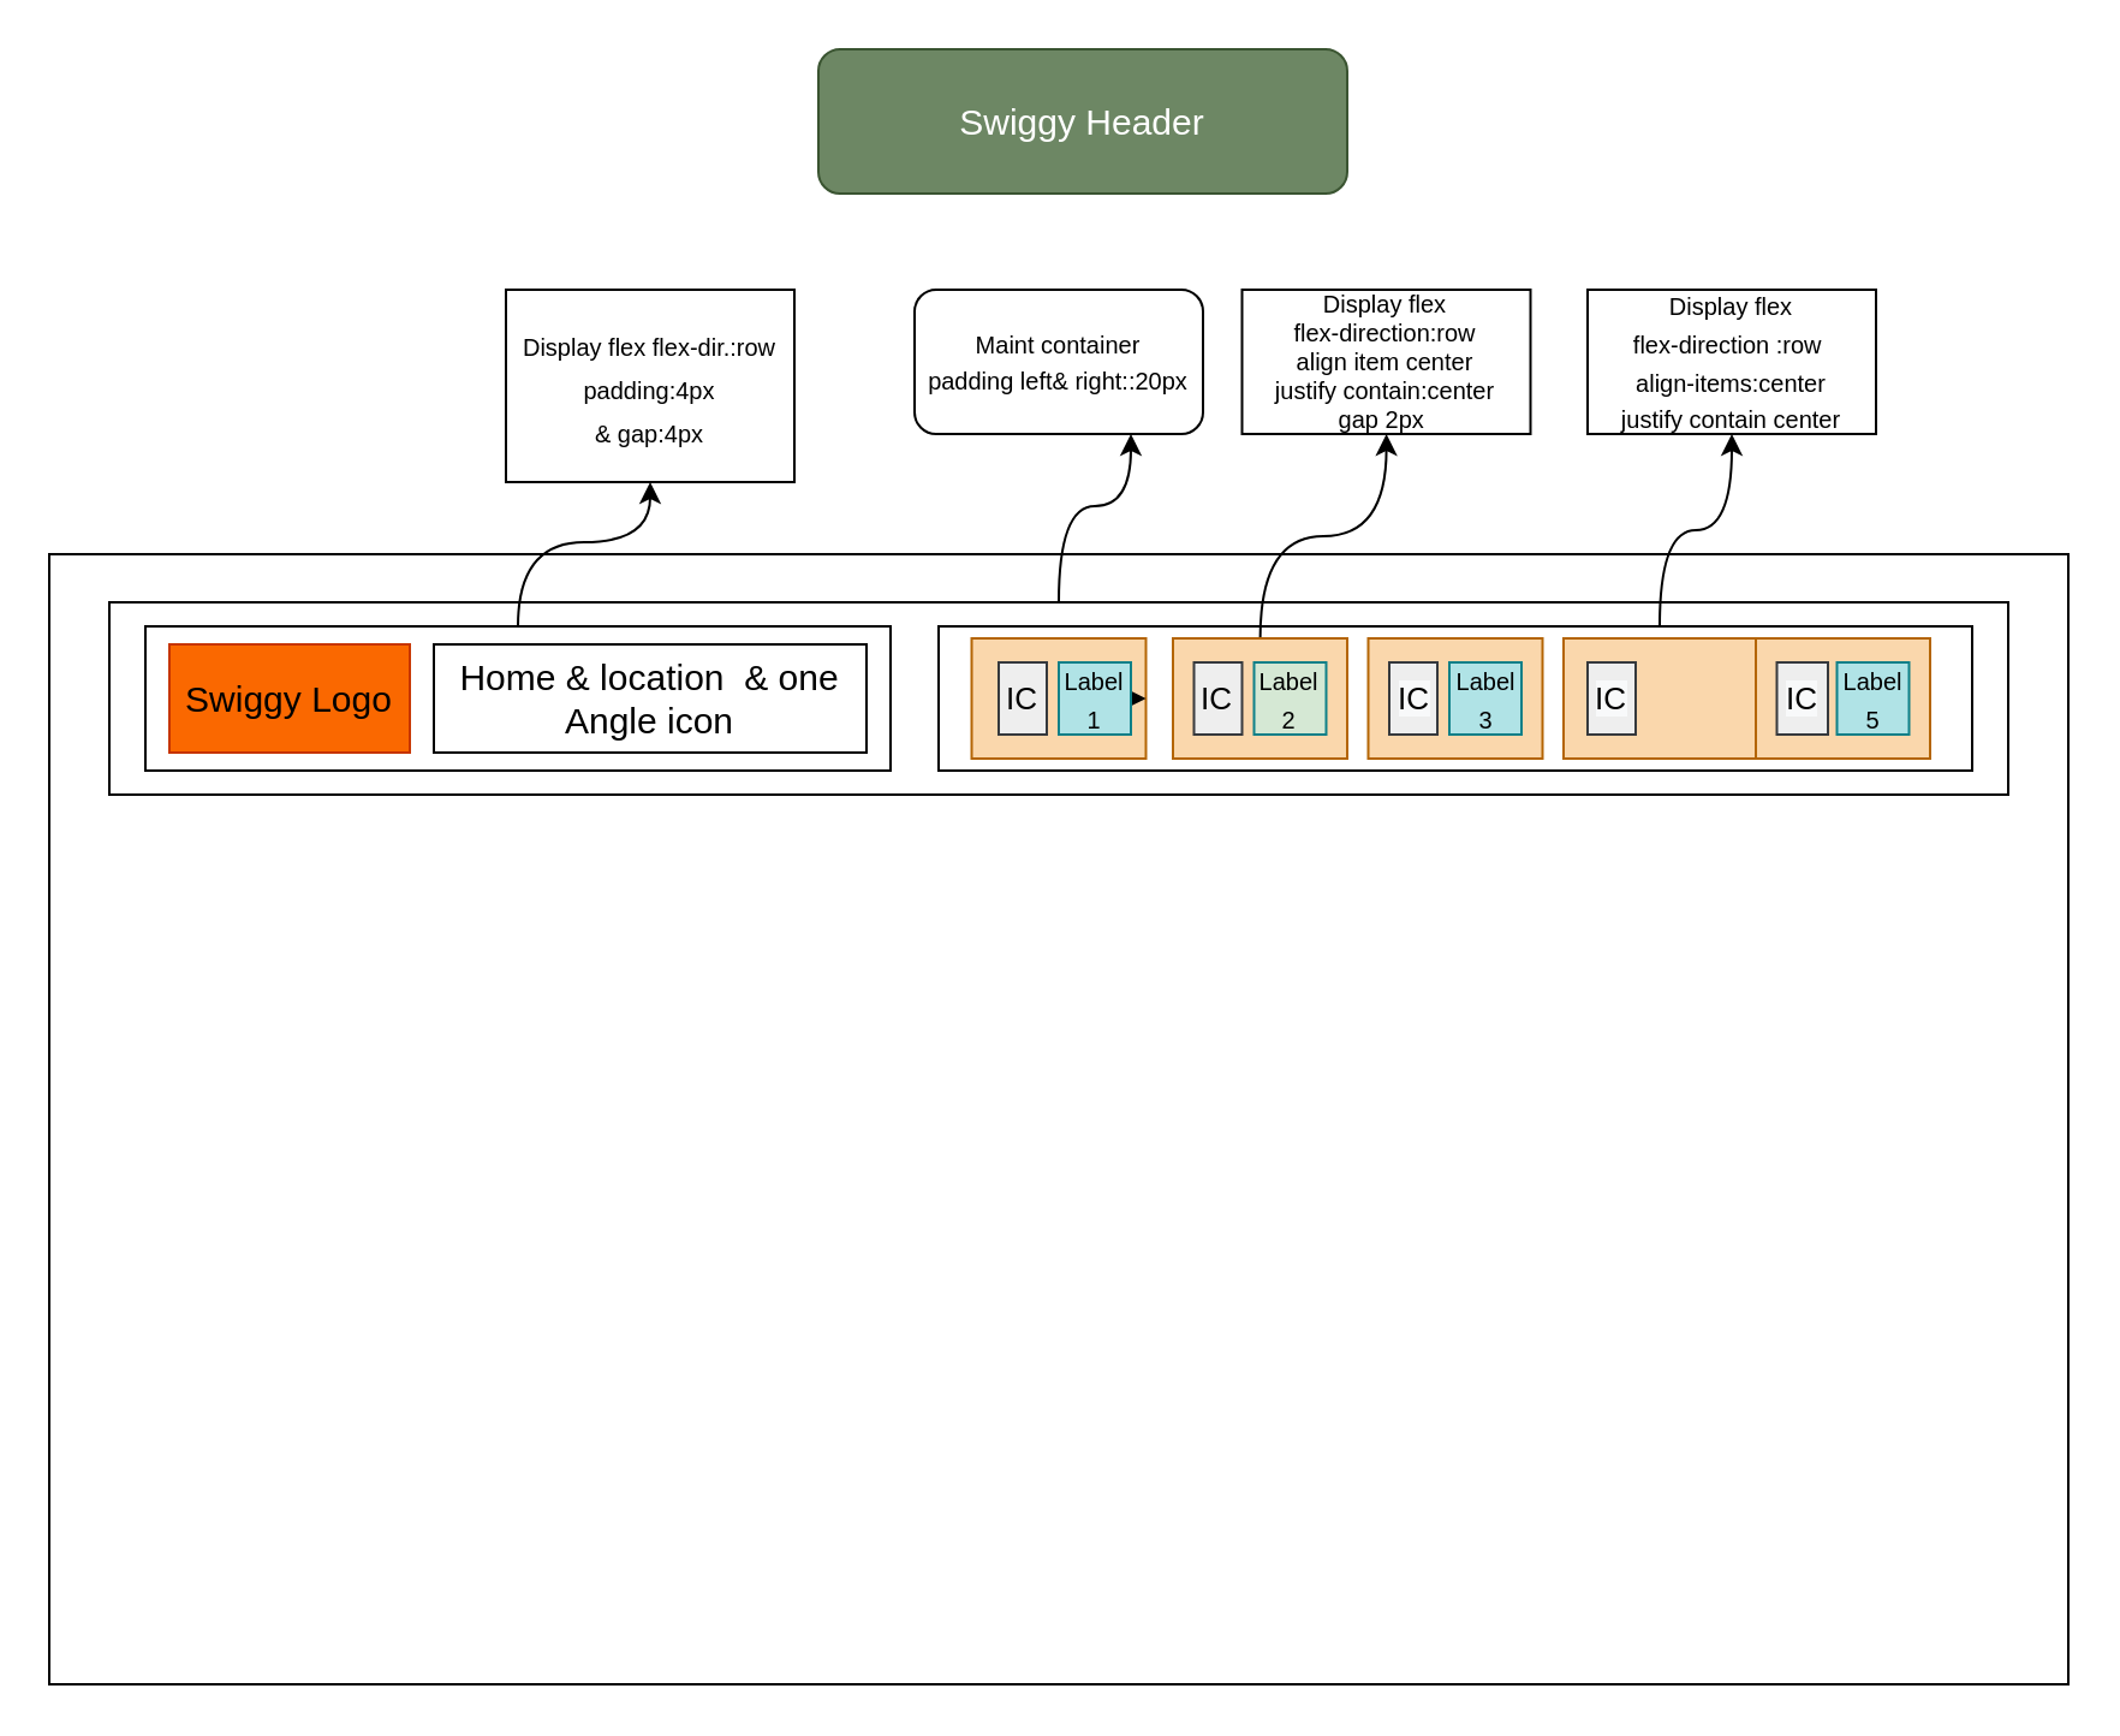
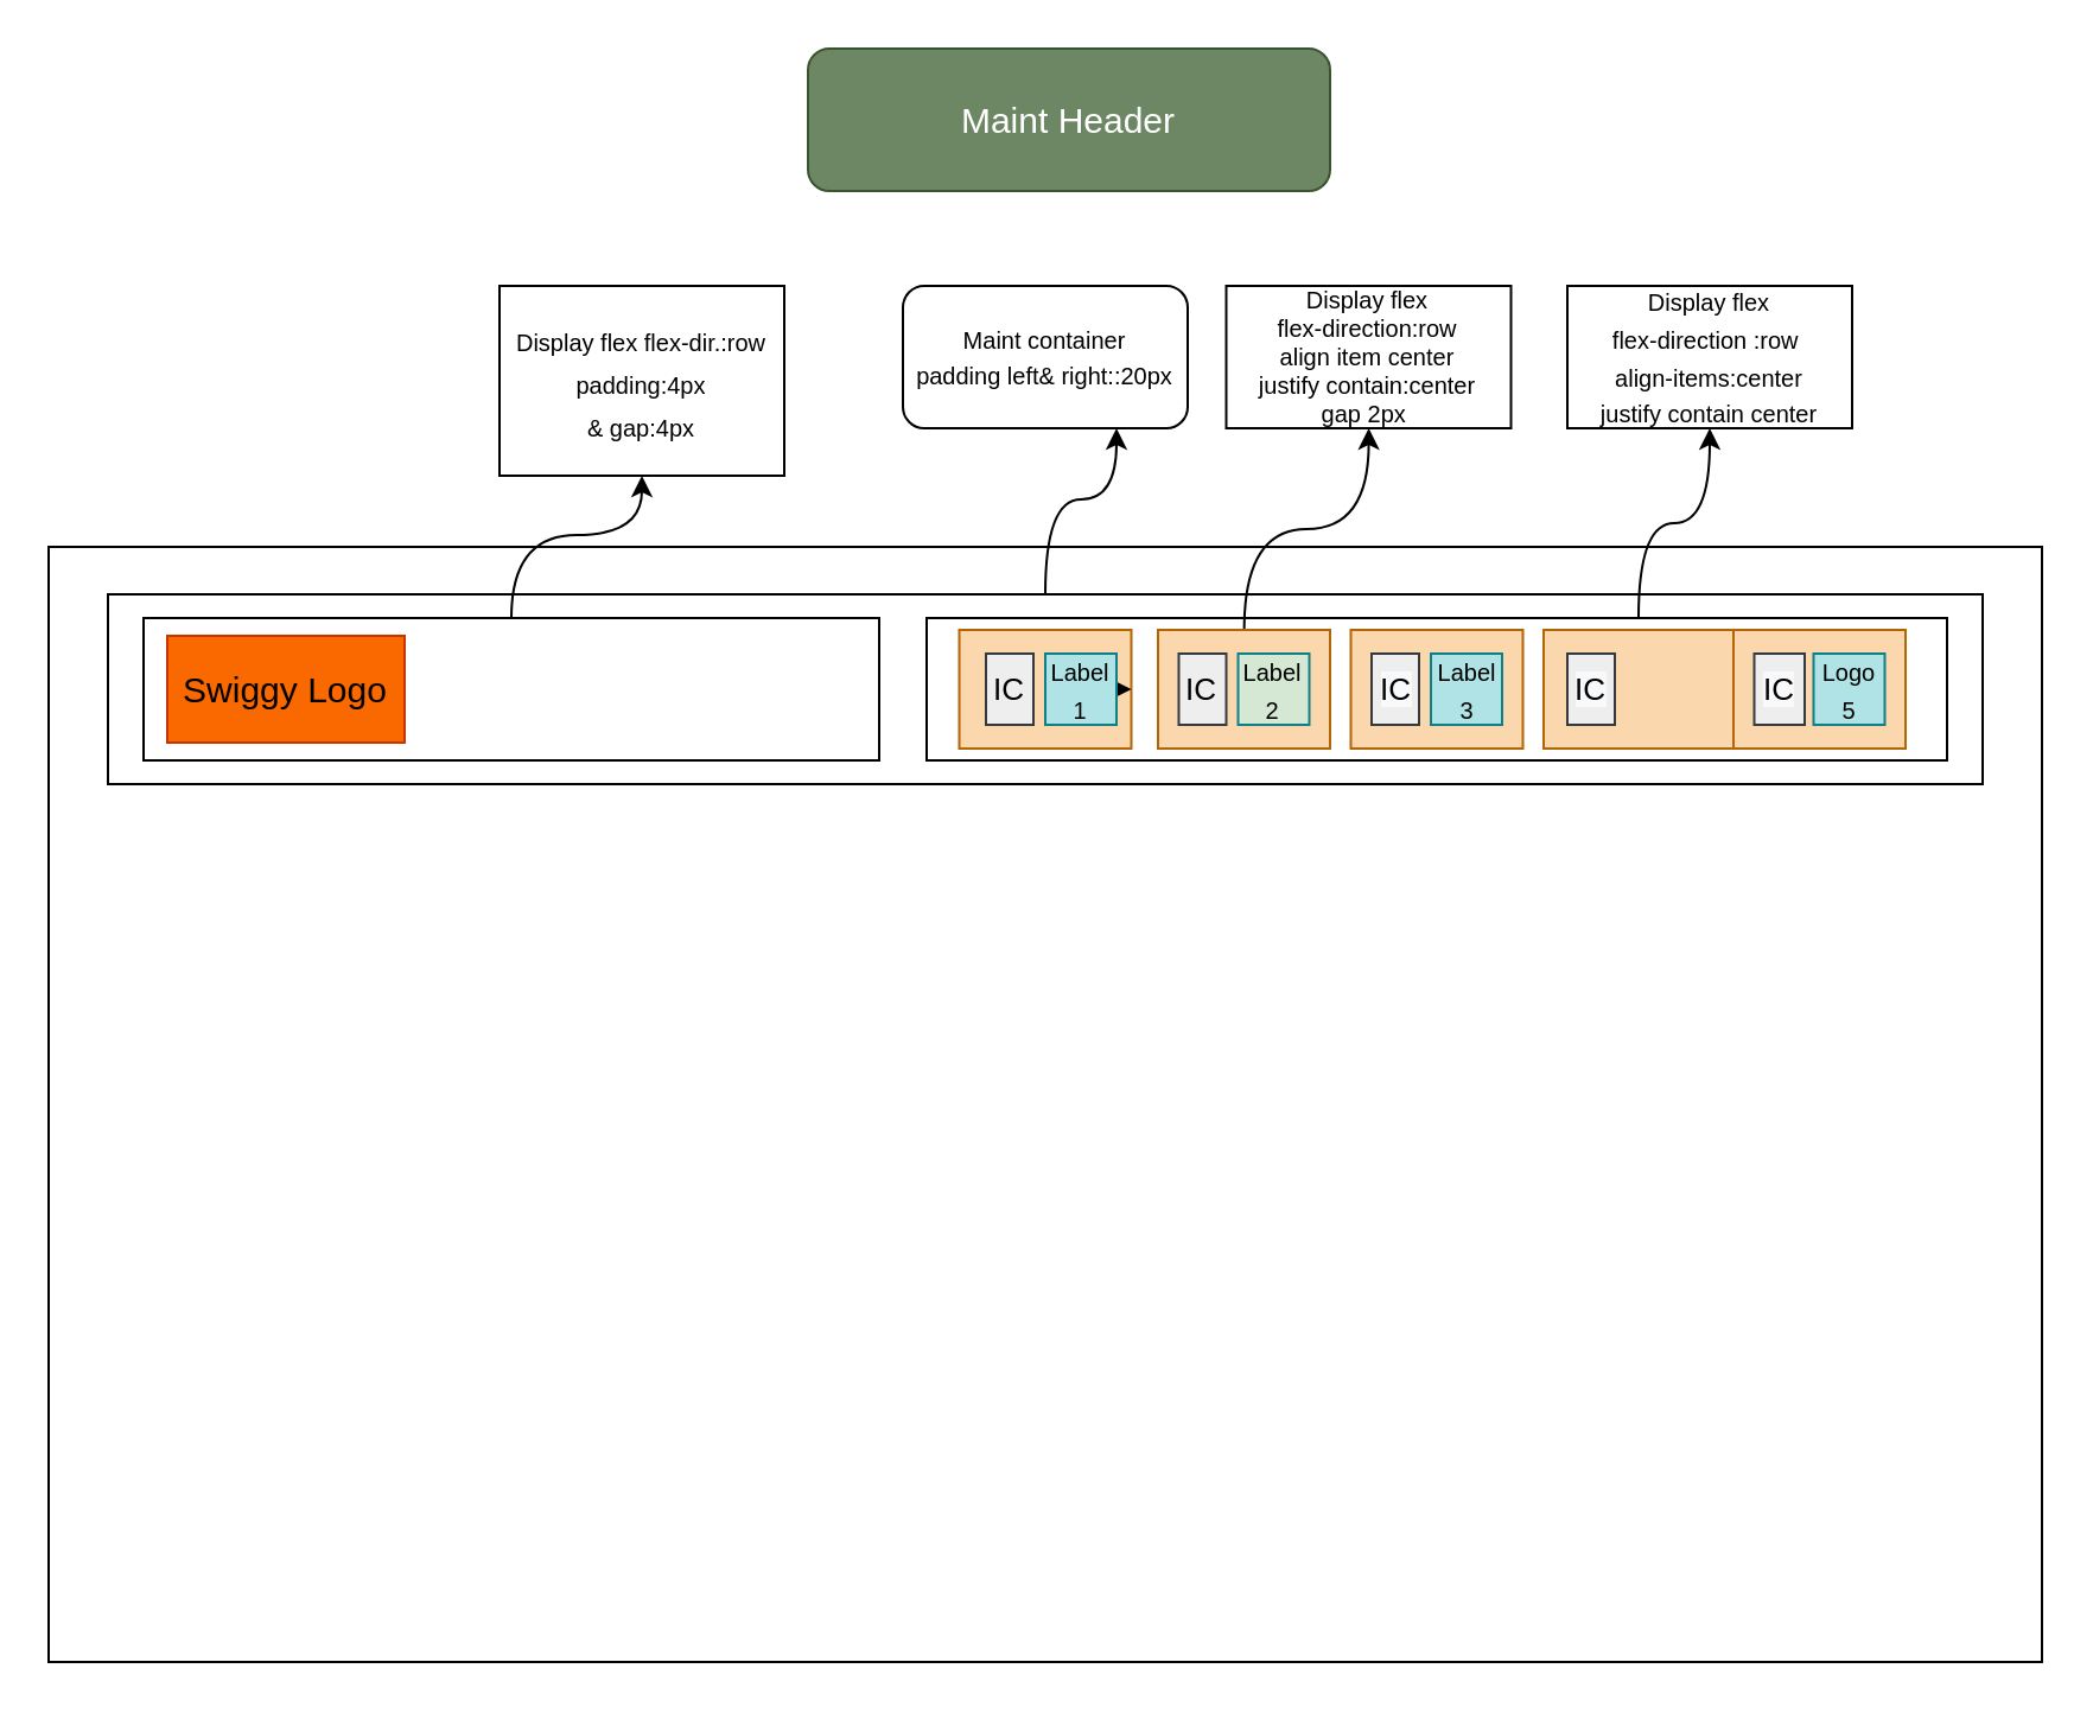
  <mxCell id="0" />
  <mxCell id="1" parent="0" />
  <mxCell id="2" value="" style="rounded=0;whiteSpace=wrap;html=1;fontSize=10;" vertex="1" parent="1"><mxGeometry x="20" y="230" width="840" height="470" as="geometry" /></mxCell>
- <mxCell id="3" value="&lt;font style=&quot;font-size: 15px&quot;&gt;Swiggy Header&lt;/font&gt;" style="rounded=1;whiteSpace=wrap;html=1;fillColor=#6d8764;fontColor=#ffffff;strokeColor=#3A5431;" vertex="1" parent="1"><mxGeometry x="340" y="20" width="220" height="60" as="geometry" /></mxCell>
+ <mxCell id="3" value="&lt;font style=&quot;font-size: 15px&quot;&gt;Maint Header&lt;/font&gt;" style="rounded=1;whiteSpace=wrap;html=1;fillColor=#6d8764;fontColor=#ffffff;strokeColor=#3A5431;" vertex="1" parent="1"><mxGeometry x="340" y="20" width="220" height="60" as="geometry" /></mxCell>
  <mxCell id="4" style="edgeStyle=orthogonalEdgeStyle;curved=1;orthogonalLoop=1;jettySize=auto;html=1;entryX=0.75;entryY=1;entryDx=0;entryDy=0;fontSize=15;" edge="1" parent="1" source="5" target="6"><mxGeometry relative="1" as="geometry"><Array as="points"><mxPoint x="440" y="210" /><mxPoint x="470" y="210" /></Array></mxGeometry></mxCell>
  <mxCell id="5" value="" style="rounded=0;whiteSpace=wrap;html=1;" vertex="1" parent="1"><mxGeometry x="45" y="250" width="790" height="80" as="geometry" /></mxCell>
  <mxCell id="6" value="&lt;font style=&quot;font-size: 10px&quot;&gt;Maint container&lt;br&gt;padding left&amp;amp; right::20px&lt;/font&gt;" style="whiteSpace=wrap;html=1;rounded=1;" vertex="1" parent="1"><mxGeometry x="380" y="120" width="120" height="60" as="geometry" /></mxCell>
  <mxCell id="7" style="edgeStyle=orthogonalEdgeStyle;curved=1;orthogonalLoop=1;jettySize=auto;html=1;fontSize=15;" edge="1" parent="1" source="8" target="13"><mxGeometry relative="1" as="geometry"><mxPoint x="170" y="210" as="targetPoint" /><Array as="points"><mxPoint x="215" y="225" /><mxPoint x="270" y="225" /></Array></mxGeometry></mxCell>
  <mxCell id="8" value="" style="rounded=0;whiteSpace=wrap;html=1;fontSize=15;" vertex="1" parent="1"><mxGeometry x="60" y="260" width="310" height="60" as="geometry" /></mxCell>
  <mxCell id="9" style="edgeStyle=orthogonalEdgeStyle;curved=1;orthogonalLoop=1;jettySize=auto;html=1;fontSize=13;" edge="1" parent="1" source="10" target="19"><mxGeometry relative="1" as="geometry"><mxPoint x="680" y="180" as="targetPoint" /><Array as="points"><mxPoint x="690" y="220" /><mxPoint x="720" y="220" /></Array></mxGeometry></mxCell>
  <mxCell id="10" value="" style="rounded=0;whiteSpace=wrap;html=1;fontSize=15;" vertex="1" parent="1"><mxGeometry x="390" y="260" width="430" height="60" as="geometry" /></mxCell>
  <mxCell id="11" value="Swiggy Logo" style="rounded=0;whiteSpace=wrap;html=1;fontSize=15;fillColor=#fa6800;fontColor=#000000;strokeColor=#C73500;" vertex="1" parent="1"><mxGeometry x="70" y="267.5" width="100" height="45" as="geometry" /></mxCell>
- <mxCell id="12" value="Home &amp;amp; location&amp;nbsp; &amp;amp; one Angle icon" style="rounded=0;whiteSpace=wrap;html=1;fontSize=15;" vertex="1" parent="1"><mxGeometry x="180" y="267.5" width="180" height="45" as="geometry" /></mxCell>
  <mxCell id="13" value="&lt;font style=&quot;font-size: 10px&quot;&gt;Display flex flex-dir.:row&lt;br&gt;padding:4px&lt;br&gt;&amp;amp; gap:4px&lt;/font&gt;" style="rounded=0;whiteSpace=wrap;html=1;fontSize=15;" vertex="1" parent="1"><mxGeometry x="210" y="120" width="120" height="80" as="geometry" /></mxCell>
  <mxCell id="14" value="" style="rounded=0;whiteSpace=wrap;html=1;fontSize=13;fillColor=#fad7ac;strokeColor=#b46504;" vertex="1" parent="1"><mxGeometry x="403.75" y="265" width="72.5" height="50" as="geometry" /></mxCell>
  <mxCell id="15" style="edgeStyle=orthogonalEdgeStyle;curved=1;orthogonalLoop=1;jettySize=auto;html=1;fontSize=10;" edge="1" parent="1" source="16" target="31"><mxGeometry relative="1" as="geometry"><mxPoint x="560" y="180" as="targetPoint" /></mxGeometry></mxCell>
  <mxCell id="16" value="" style="rounded=0;whiteSpace=wrap;html=1;fontSize=13;fillColor=#fad7ac;strokeColor=#b46504;" vertex="1" parent="1"><mxGeometry x="487.5" y="265" width="72.5" height="50" as="geometry" /></mxCell>
  <mxCell id="17" value="" style="rounded=0;whiteSpace=wrap;html=1;fontSize=13;fillColor=#fad7ac;strokeColor=#b46504;" vertex="1" parent="1"><mxGeometry x="568.75" y="265" width="72.5" height="50" as="geometry" /></mxCell>
  <mxCell id="18" value="" style="rounded=0;whiteSpace=wrap;html=1;fontSize=13;fillColor=#fad7ac;strokeColor=#b46504;" vertex="1" parent="1"><mxGeometry x="730" y="265" width="72.5" height="50" as="geometry" /></mxCell>
  <mxCell id="19" value="&lt;font style=&quot;font-size: 10px&quot;&gt;Display flex&lt;br&gt;flex-direction :row&amp;nbsp;&lt;br&gt;align-items:center&lt;br&gt;justify contain center&lt;/font&gt;" style="rounded=0;whiteSpace=wrap;html=1;fontSize=13;" vertex="1" parent="1"><mxGeometry x="660" y="120" width="120" height="60" as="geometry" /></mxCell>
  <mxCell id="20" value="IC" style="rounded=0;whiteSpace=wrap;html=1;fontSize=13;fillColor=#eeeeee;strokeColor=#36393d;" vertex="1" parent="1"><mxGeometry x="415" y="275" width="20" height="30" as="geometry" /></mxCell>
  <mxCell id="21" style="edgeStyle=orthogonalEdgeStyle;curved=1;orthogonalLoop=1;jettySize=auto;html=1;exitX=1;exitY=0.5;exitDx=0;exitDy=0;entryX=1;entryY=0.5;entryDx=0;entryDy=0;fontSize=13;" edge="1" parent="1" source="22" target="14"><mxGeometry relative="1" as="geometry" /></mxCell>
  <mxCell id="22" value="&lt;font style=&quot;font-size: 10px&quot;&gt;Label&lt;br&gt;1&lt;br&gt;&lt;/font&gt;" style="rounded=0;whiteSpace=wrap;html=1;fontSize=13;fillColor=#b0e3e6;strokeColor=#0e8088;" vertex="1" parent="1"><mxGeometry x="440" y="275" width="30" height="30" as="geometry" /></mxCell>
  <mxCell id="23" value="&lt;span&gt;IC&lt;/span&gt;" style="rounded=0;whiteSpace=wrap;html=1;fontSize=13;fillColor=#eeeeee;strokeColor=#36393d;" vertex="1" parent="1"><mxGeometry x="496.25" y="275" width="20" height="30" as="geometry" /></mxCell>
  <mxCell id="24" value="&lt;span style=&quot;font-size: 10px&quot;&gt;Label 2&lt;/span&gt;" style="rounded=0;whiteSpace=wrap;html=1;fontSize=13;fillColor=#d5e8d4;strokeColor=#0e8088;" vertex="1" parent="1"><mxGeometry x="521.25" y="275" width="30" height="30" as="geometry" /></mxCell>
  <mxCell id="25" value="&#10;&#10;&lt;span style=&quot;color: rgb(0, 0, 0); font-family: helvetica; font-size: 13px; font-style: normal; font-weight: 400; letter-spacing: normal; text-align: center; text-indent: 0px; text-transform: none; word-spacing: 0px; background-color: rgb(248, 249, 250); display: inline; float: none;&quot;&gt;IC&lt;/span&gt;&#10;&#10;" style="rounded=0;whiteSpace=wrap;html=1;fontSize=13;fillColor=#eeeeee;strokeColor=#36393d;" vertex="1" parent="1"><mxGeometry x="577.5" y="275" width="20" height="30" as="geometry" /></mxCell>
  <mxCell id="26" value="&lt;span style=&quot;font-size: 10px&quot;&gt;Label&lt;br&gt;3&lt;br&gt;&lt;/span&gt;" style="rounded=0;whiteSpace=wrap;html=1;fontSize=13;fillColor=#b0e3e6;strokeColor=#0e8088;" vertex="1" parent="1"><mxGeometry x="602.5" y="275" width="30" height="30" as="geometry" /></mxCell>
  <mxCell id="27" value="&#10;&#10;&lt;span style=&quot;color: rgb(0, 0, 0); font-family: helvetica; font-size: 13px; font-style: normal; font-weight: 400; letter-spacing: normal; text-align: center; text-indent: 0px; text-transform: none; word-spacing: 0px; background-color: rgb(248, 249, 250); display: inline; float: none;&quot;&gt;IC&lt;/span&gt;&#10;&#10;" style="rounded=0;whiteSpace=wrap;html=1;fontSize=13;fillColor=#eeeeee;strokeColor=#36393d;" vertex="1" parent="1"><mxGeometry x="738.75" y="275" width="21.25" height="30" as="geometry" /></mxCell>
- <mxCell id="28" value="&lt;span style=&quot;font-size: 10px&quot;&gt;Label&lt;br&gt;5&lt;br&gt;&lt;/span&gt;" style="rounded=0;whiteSpace=wrap;html=1;fontSize=13;fillColor=#b0e3e6;strokeColor=#0e8088;" vertex="1" parent="1"><mxGeometry x="763.75" y="275" width="30" height="30" as="geometry" /></mxCell>
+ <mxCell id="28" value="&lt;span style=&quot;font-size: 10px&quot;&gt;Logo&lt;br&gt;5&lt;br&gt;&lt;/span&gt;" style="rounded=0;whiteSpace=wrap;html=1;fontSize=13;fillColor=#b0e3e6;strokeColor=#0e8088;" vertex="1" parent="1"><mxGeometry x="763.75" y="275" width="30" height="30" as="geometry" /></mxCell>
  <mxCell id="29" value="" style="rounded=0;whiteSpace=wrap;html=1;fontSize=13;fillColor=#fad7ac;strokeColor=#b46504;" vertex="1" parent="1"><mxGeometry x="650" y="265" width="80" height="50" as="geometry" /></mxCell>
  <mxCell id="30" value="&#10;&#10;&lt;span style=&quot;color: rgb(0, 0, 0); font-family: helvetica; font-size: 13px; font-style: normal; font-weight: 400; letter-spacing: normal; text-align: center; text-indent: 0px; text-transform: none; word-spacing: 0px; background-color: rgb(248, 249, 250); display: inline; float: none;&quot;&gt;IC&lt;/span&gt;&#10;&#10;" style="rounded=0;whiteSpace=wrap;html=1;fontSize=13;fillColor=#eeeeee;strokeColor=#36393d;" vertex="1" parent="1"><mxGeometry x="660" y="275" width="20" height="30" as="geometry" /></mxCell>
  <mxCell id="31" value="Display flex&lt;br&gt;flex-direction:row&lt;br&gt;align item center&lt;br&gt;justify contain:center&lt;br&gt;gap 2px&amp;nbsp;" style="rounded=0;whiteSpace=wrap;html=1;fontSize=10;" vertex="1" parent="1"><mxGeometry x="516.25" y="120" width="120" height="60" as="geometry" /></mxCell>
